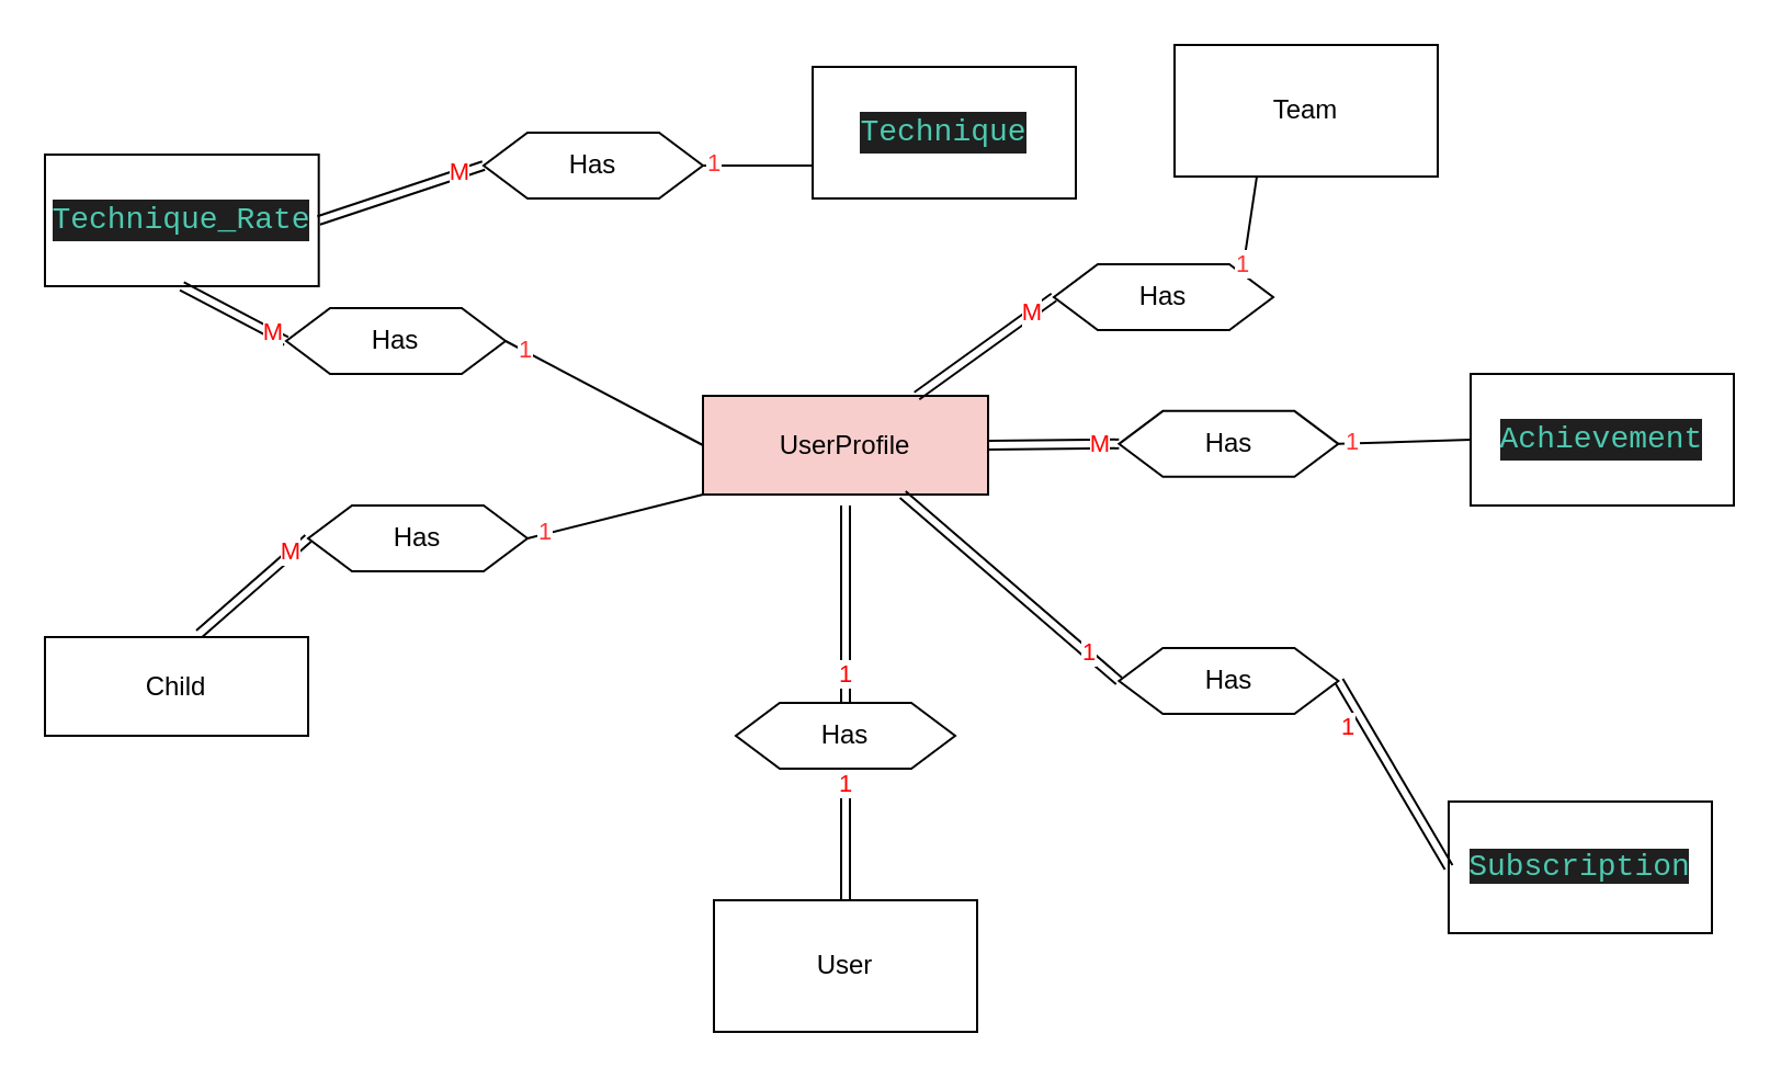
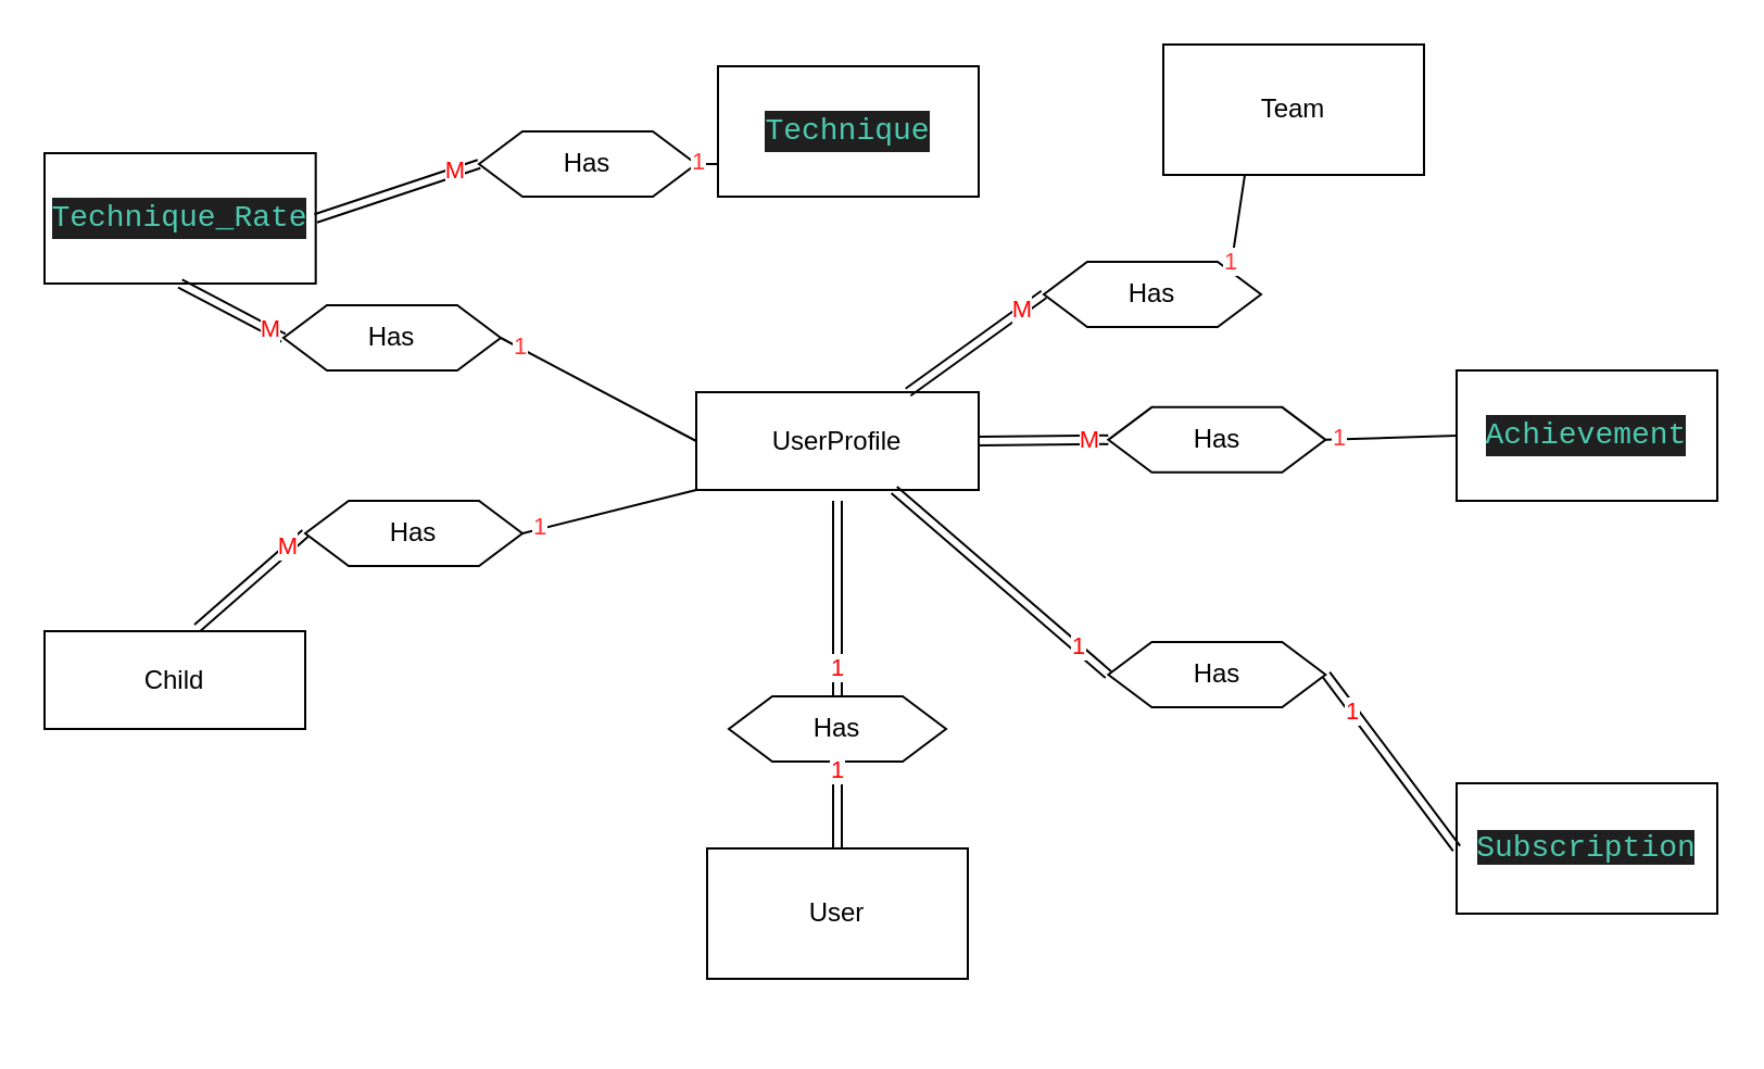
  <mxCell id="0" />
  <mxCell id="1" parent="0" />
- <mxCell id="2" value="User" style="rounded=0;whiteSpace=wrap;html=1;" parent="1" vertex="1"><mxGeometry x="325" y="410" width="120" height="60" as="geometry" /></mxCell>
+ <mxCell id="2" value="User" style="rounded=0;whiteSpace=wrap;html=1;" parent="1" vertex="1"><mxGeometry x="325" y="390" width="120" height="60" as="geometry" /></mxCell>
  <mxCell id="3" value="Has" style="shape=hexagon;perimeter=hexagonPerimeter2;whiteSpace=wrap;html=1;fixedSize=1;rounded=0;" parent="1" vertex="1"><mxGeometry x="335" y="320" width="100" height="30" as="geometry" /></mxCell>
- <mxCell id="4" value="UserProfile" style="rounded=0;whiteSpace=wrap;html=1;fillColor=#f8cecc;" parent="1" vertex="1"><mxGeometry x="320" y="180" width="130" height="45" as="geometry" /></mxCell>
+ <mxCell id="4" value="UserProfile" style="rounded=0;whiteSpace=wrap;html=1;" parent="1" vertex="1"><mxGeometry x="320" y="180" width="130" height="45" as="geometry" /></mxCell>
  <mxCell id="5" value="Child" style="rounded=0;whiteSpace=wrap;html=1;" parent="1" vertex="1"><mxGeometry x="20" y="290" width="120" height="45" as="geometry" /></mxCell>
  <mxCell id="6" value="Has" style="shape=hexagon;perimeter=hexagonPerimeter2;whiteSpace=wrap;html=1;fixedSize=1;rounded=0;" parent="1" vertex="1"><mxGeometry x="140" y="230" width="100" height="30" as="geometry" /></mxCell>
  <mxCell id="7" value="" style="shape=link;html=1;entryX=0;entryY=0.5;entryDx=0;entryDy=0;exitX=0.586;exitY=-0.032;exitDx=0;exitDy=0;exitPerimeter=0;" parent="1" source="5" target="6" edge="1"><mxGeometry width="100" relative="1" as="geometry"><mxPoint x="90" y="320" as="sourcePoint" /><mxPoint x="220" y="450" as="targetPoint" /></mxGeometry></mxCell>
  <mxCell id="8" value="M" style="edgeLabel;html=1;align=center;verticalAlign=middle;resizable=0;points=[];fontColor=#FF0000;" parent="7" vertex="1" connectable="0"><mxGeometry x="0.696" y="1" relative="1" as="geometry"><mxPoint as="offset" /></mxGeometry></mxCell>
  <mxCell id="9" value="&lt;font color=&quot;#ff3333&quot;&gt;1&lt;/font&gt;" style="endArrow=none;html=1;exitX=1;exitY=0.5;exitDx=0;exitDy=0;entryX=0;entryY=1;entryDx=0;entryDy=0;" parent="1" source="6" target="4" edge="1"><mxGeometry x="-0.802" y="1" width="50" height="50" relative="1" as="geometry"><mxPoint x="240" y="320" as="sourcePoint" /><mxPoint x="290" y="270" as="targetPoint" /><mxPoint as="offset" /></mxGeometry></mxCell>
  <mxCell id="10" value="1" style="shape=link;html=1;entryX=0.5;entryY=0;entryDx=0;entryDy=0;fontColor=#FF0000;" parent="1" target="3" edge="1"><mxGeometry x="0.714" width="100" relative="1" as="geometry"><mxPoint x="385" y="230" as="sourcePoint" /><mxPoint x="170" y="255" as="targetPoint" /><mxPoint as="offset" /></mxGeometry></mxCell>
  <mxCell id="11" value="1" style="shape=link;html=1;entryX=0.5;entryY=0;entryDx=0;entryDy=0;fontColor=#FF0000;exitX=0.5;exitY=1;exitDx=0;exitDy=0;" parent="1" source="3" target="2" edge="1"><mxGeometry x="-0.778" width="100" relative="1" as="geometry"><mxPoint x="370" y="380" as="sourcePoint" /><mxPoint x="180" y="265" as="targetPoint" /><mxPoint as="offset" /></mxGeometry></mxCell>
- <mxCell id="12" value="&lt;div style=&quot;color: rgb(204, 204, 204); background-color: rgb(31, 31, 31); font-family: Consolas, &amp;quot;Courier New&amp;quot;, monospace; font-size: 14px; line-height: 19px;&quot;&gt;&lt;span style=&quot;color: #4ec9b0;&quot;&gt;Technique&lt;/span&gt;&lt;/div&gt;" style="rounded=0;whiteSpace=wrap;html=1;" vertex="1" parent="1"><mxGeometry x="370" y="30" width="120" height="60" as="geometry" /></mxCell>
+ <mxCell id="12" value="&lt;div style=&quot;color: rgb(204, 204, 204); background-color: rgb(31, 31, 31); font-family: Consolas, &amp;quot;Courier New&amp;quot;, monospace; font-size: 14px; line-height: 19px;&quot;&gt;&lt;span style=&quot;color: #4ec9b0;&quot;&gt;Technique&lt;/span&gt;&lt;/div&gt;" style="rounded=0;whiteSpace=wrap;html=1;" vertex="1" parent="1"><mxGeometry x="330" y="30" width="120" height="60" as="geometry" /></mxCell>
  <mxCell id="13" value="&lt;div style=&quot;color: rgb(204, 204, 204); background-color: rgb(31, 31, 31); font-family: Consolas, &amp;quot;Courier New&amp;quot;, monospace; font-size: 14px; line-height: 19px;&quot;&gt;&lt;span style=&quot;color: #4ec9b0;&quot;&gt;Technique_Rate&lt;/span&gt;&lt;/div&gt;" style="rounded=0;whiteSpace=wrap;html=1;" vertex="1" parent="1"><mxGeometry x="20" y="70" width="124.84" height="60" as="geometry" /></mxCell>
  <mxCell id="14" value="Has" style="shape=hexagon;perimeter=hexagonPerimeter2;whiteSpace=wrap;html=1;fixedSize=1;rounded=0;" vertex="1" parent="1"><mxGeometry x="130" y="140" width="100" height="30" as="geometry" /></mxCell>
  <mxCell id="15" value="" style="shape=link;html=1;entryX=0;entryY=0.5;entryDx=0;entryDy=0;exitX=0.5;exitY=1;exitDx=0;exitDy=0;" edge="1" parent="1" target="14" source="13"><mxGeometry width="100" relative="1" as="geometry"><mxPoint x="75.16" y="268.08" as="sourcePoint" /><mxPoint x="204.84" y="390" as="targetPoint" /></mxGeometry></mxCell>
  <mxCell id="16" value="M" style="edgeLabel;html=1;align=center;verticalAlign=middle;resizable=0;points=[];fontColor=#FF0000;" vertex="1" connectable="0" parent="15"><mxGeometry x="0.696" y="1" relative="1" as="geometry"><mxPoint as="offset" /></mxGeometry></mxCell>
  <mxCell id="17" value="Has" style="shape=hexagon;perimeter=hexagonPerimeter2;whiteSpace=wrap;html=1;fixedSize=1;rounded=0;" vertex="1" parent="1"><mxGeometry x="220" y="60" width="100" height="30" as="geometry" /></mxCell>
  <mxCell id="18" value="" style="shape=link;html=1;entryX=0;entryY=0.5;entryDx=0;entryDy=0;exitX=1;exitY=0.5;exitDx=0;exitDy=0;" edge="1" parent="1" target="17" source="13"><mxGeometry width="100" relative="1" as="geometry"><mxPoint x="144.84" y="108.08" as="sourcePoint" /><mxPoint x="284.52" y="190" as="targetPoint" /></mxGeometry></mxCell>
  <mxCell id="19" value="M" style="edgeLabel;html=1;align=center;verticalAlign=middle;resizable=0;points=[];fontColor=#FF0000;" vertex="1" connectable="0" parent="18"><mxGeometry x="0.696" y="1" relative="1" as="geometry"><mxPoint as="offset" /></mxGeometry></mxCell>
  <mxCell id="20" value="&lt;font color=&quot;#ff3333&quot;&gt;1&lt;/font&gt;" style="endArrow=none;html=1;exitX=1;exitY=0.5;exitDx=0;exitDy=0;entryX=0;entryY=0.75;entryDx=0;entryDy=0;" edge="1" parent="1" source="17" target="12"><mxGeometry x="-0.802" y="1" width="50" height="50" relative="1" as="geometry"><mxPoint x="304.52" y="60" as="sourcePoint" /><mxPoint x="424.52" y="0" as="targetPoint" /><mxPoint as="offset" /></mxGeometry></mxCell>
  <mxCell id="21" value="&lt;div style=&quot;color: rgb(204, 204, 204); background-color: rgb(31, 31, 31); font-family: Consolas, &amp;quot;Courier New&amp;quot;, monospace; font-size: 14px; line-height: 19px;&quot;&gt;&lt;span style=&quot;color: #4ec9b0;&quot;&gt;Achievement&lt;/span&gt;&lt;/div&gt;" style="rounded=0;whiteSpace=wrap;html=1;" vertex="1" parent="1"><mxGeometry x="670" y="170" width="120" height="60" as="geometry" /></mxCell>
  <mxCell id="22" value="Has" style="shape=hexagon;perimeter=hexagonPerimeter2;whiteSpace=wrap;html=1;fixedSize=1;rounded=0;" vertex="1" parent="1"><mxGeometry x="509.68" y="186.92" width="100" height="30" as="geometry" /></mxCell>
  <mxCell id="23" value="" style="shape=link;html=1;entryX=0;entryY=0.5;entryDx=0;entryDy=0;exitX=1;exitY=0.5;exitDx=0;exitDy=0;" edge="1" parent="1" target="22" source="4"><mxGeometry width="100" relative="1" as="geometry"><mxPoint x="390" y="97.5" as="sourcePoint" /><mxPoint x="589.68" y="406.92" as="targetPoint" /></mxGeometry></mxCell>
  <mxCell id="24" value="M" style="edgeLabel;html=1;align=center;verticalAlign=middle;resizable=0;points=[];fontColor=#FF0000;" vertex="1" connectable="0" parent="23"><mxGeometry x="0.696" y="1" relative="1" as="geometry"><mxPoint as="offset" /></mxGeometry></mxCell>
  <mxCell id="25" value="&lt;font color=&quot;#ff3333&quot;&gt;1&lt;/font&gt;" style="endArrow=none;html=1;exitX=1;exitY=0.5;exitDx=0;exitDy=0;entryX=0;entryY=0.5;entryDx=0;entryDy=0;" edge="1" parent="1" source="22" target="21"><mxGeometry x="-0.802" y="1" width="50" height="50" relative="1" as="geometry"><mxPoint x="609.68" y="276.92" as="sourcePoint" /><mxPoint x="580" y="90" as="targetPoint" /><mxPoint as="offset" /></mxGeometry></mxCell>
- <mxCell id="26" value="&lt;span style=&quot;color: rgb(78, 201, 176); background-color: rgb(31, 31, 31); font-family: Consolas, &amp;quot;Courier New&amp;quot;, monospace; font-size: 14px;&quot;&gt;Subscription&lt;/span&gt;" style="rounded=0;whiteSpace=wrap;html=1;" vertex="1" parent="1"><mxGeometry x="660" y="365" width="120" height="60" as="geometry" /></mxCell>
+ <mxCell id="26" value="&lt;span style=&quot;color: rgb(78, 201, 176); background-color: rgb(31, 31, 31); font-family: Consolas, &amp;quot;Courier New&amp;quot;, monospace; font-size: 14px;&quot;&gt;Subscription&lt;/span&gt;" style="rounded=0;whiteSpace=wrap;html=1;" vertex="1" parent="1"><mxGeometry x="670" y="360" width="120" height="60" as="geometry" /></mxCell>
  <mxCell id="27" value="&lt;font color=&quot;#ff3333&quot;&gt;1&lt;/font&gt;" style="endArrow=none;html=1;exitX=1;exitY=0.5;exitDx=0;exitDy=0;entryX=0;entryY=0.5;entryDx=0;entryDy=0;" edge="1" parent="1" source="14" target="4"><mxGeometry x="-0.802" y="1" width="50" height="50" relative="1" as="geometry"><mxPoint x="250" y="255" as="sourcePoint" /><mxPoint x="330" y="235" as="targetPoint" /><mxPoint as="offset" /></mxGeometry></mxCell>
  <mxCell id="28" value="Has" style="shape=hexagon;perimeter=hexagonPerimeter2;whiteSpace=wrap;html=1;fixedSize=1;rounded=0;" vertex="1" parent="1"><mxGeometry x="509.68" y="295" width="100" height="30" as="geometry" /></mxCell>
  <mxCell id="29" value="" style="shape=link;html=1;entryX=0;entryY=0.5;entryDx=0;entryDy=0;" edge="1" parent="1" target="28" source="4"><mxGeometry width="100" relative="1" as="geometry"><mxPoint x="462.1" y="260" as="sourcePoint" /><mxPoint x="584.52" y="545" as="targetPoint" /></mxGeometry></mxCell>
  <mxCell id="30" value="1" style="edgeLabel;html=1;align=center;verticalAlign=middle;resizable=0;points=[];fontColor=#FF0000;" vertex="1" connectable="0" parent="29"><mxGeometry x="0.696" y="1" relative="1" as="geometry"><mxPoint as="offset" /></mxGeometry></mxCell>
  <mxCell id="31" value="" style="shape=link;html=1;entryX=0;entryY=0.5;entryDx=0;entryDy=0;" edge="1" parent="1" target="26"><mxGeometry width="100" relative="1" as="geometry"><mxPoint x="610" y="310" as="sourcePoint" /><mxPoint x="519.68" y="320" as="targetPoint" /></mxGeometry></mxCell>
  <mxCell id="32" value="1" style="edgeLabel;html=1;align=center;verticalAlign=middle;resizable=0;points=[];fontColor=#FF0000;" vertex="1" connectable="0" parent="31"><mxGeometry x="0.696" y="1" relative="1" as="geometry"><mxPoint x="-40" y="-51" as="offset" /></mxGeometry></mxCell>
  <mxCell id="33" value="Team" style="rounded=0;whiteSpace=wrap;html=1;" vertex="1" parent="1"><mxGeometry x="535" y="20" width="120" height="60" as="geometry" /></mxCell>
  <mxCell id="34" value="Has" style="shape=hexagon;perimeter=hexagonPerimeter2;whiteSpace=wrap;html=1;fixedSize=1;rounded=0;" vertex="1" parent="1"><mxGeometry x="480" y="120" width="100" height="30" as="geometry" /></mxCell>
  <mxCell id="35" value="" style="shape=link;html=1;entryX=0;entryY=0.5;entryDx=0;entryDy=0;exitX=0.75;exitY=0;exitDx=0;exitDy=0;" edge="1" parent="1" source="4" target="34"><mxGeometry width="100" relative="1" as="geometry"><mxPoint x="460" y="212.5" as="sourcePoint" /><mxPoint x="519.68" y="211.92" as="targetPoint" /></mxGeometry></mxCell>
  <mxCell id="36" value="M" style="edgeLabel;html=1;align=center;verticalAlign=middle;resizable=0;points=[];fontColor=#FF0000;" vertex="1" connectable="0" parent="35"><mxGeometry x="0.696" y="1" relative="1" as="geometry"><mxPoint as="offset" /></mxGeometry></mxCell>
  <mxCell id="37" value="&lt;font color=&quot;#ff3333&quot;&gt;1&lt;/font&gt;" style="endArrow=none;html=1;exitX=0.859;exitY=0.132;exitDx=0;exitDy=0;entryX=0.313;entryY=0.994;entryDx=0;entryDy=0;exitPerimeter=0;entryPerimeter=0;" edge="1" parent="1" source="34" target="33"><mxGeometry x="-0.802" y="1" width="50" height="50" relative="1" as="geometry"><mxPoint x="619.68" y="211.92" as="sourcePoint" /><mxPoint x="680" y="220" as="targetPoint" /><mxPoint as="offset" /></mxGeometry></mxCell>
